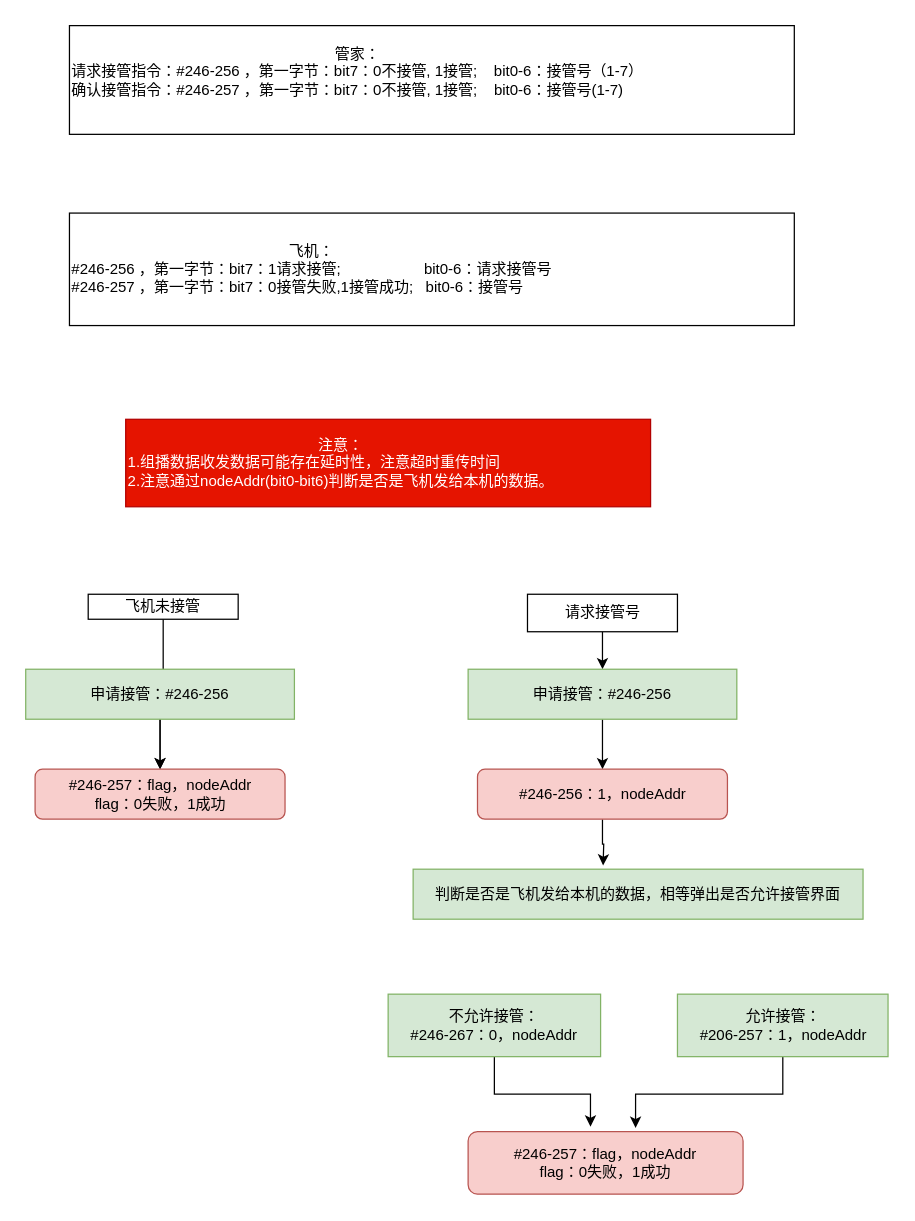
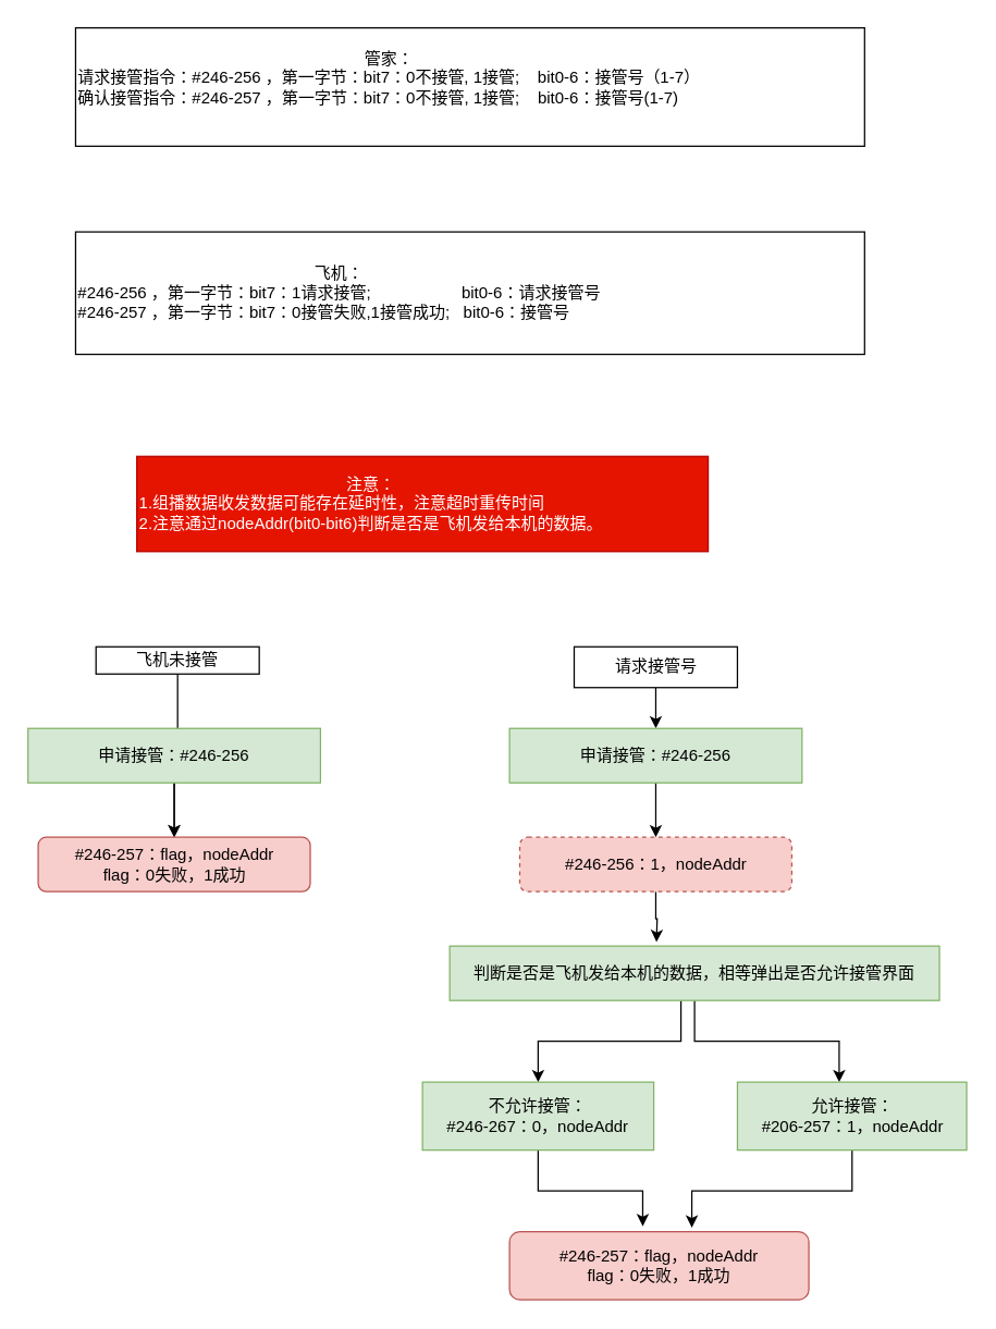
  <mxCell id="0" />
  <mxCell id="1" parent="0" />
  <mxCell id="2" value="" style="edgeStyle=orthogonalEdgeStyle;rounded=0;orthogonalLoop=1;jettySize=auto;html=1;" parent="1" source="3" target="8" edge="1"><mxGeometry relative="1" as="geometry" /></mxCell>
  <mxCell id="3" value="飞机未接管" style="rounded=0;whiteSpace=wrap;html=1;" parent="1" vertex="1"><mxGeometry x="70" y="475" width="120" height="20" as="geometry" /></mxCell>
  <mxCell id="4" value="" style="edgeStyle=orthogonalEdgeStyle;rounded=0;orthogonalLoop=1;jettySize=auto;html=1;" parent="1" source="5" target="12" edge="1"><mxGeometry relative="1" as="geometry" /></mxCell>
  <mxCell id="5" value="请求接管号" style="rounded=0;whiteSpace=wrap;html=1;" parent="1" vertex="1"><mxGeometry x="421.5" y="475" width="120" height="30" as="geometry" /></mxCell>
  <mxCell id="6" value="" style="edgeStyle=orthogonalEdgeStyle;rounded=0;orthogonalLoop=1;jettySize=auto;html=1;" parent="1" source="7" target="8" edge="1"><mxGeometry relative="1" as="geometry" /></mxCell>
  <mxCell id="7" value="申请接管：#246-256&lt;br&gt;" style="rounded=0;whiteSpace=wrap;html=1;fillColor=#d5e8d4;strokeColor=#82b366;" parent="1" vertex="1"><mxGeometry x="20" y="535" width="215" height="40" as="geometry" /></mxCell>
  <mxCell id="8" value="#246-257：flag，nodeAddr&lt;br&gt;flag：0失败，1成功" style="rounded=1;whiteSpace=wrap;html=1;fillColor=#f8cecc;strokeColor=#b85450;" parent="1" vertex="1"><mxGeometry x="27.5" y="615" width="200" height="40" as="geometry" /></mxCell>
  <mxCell id="9" value="&lt;div style=&quot;text-align: center&quot;&gt;&lt;span&gt;管家：&lt;/span&gt;&lt;/div&gt;请求接管指令：#246-256 ，&lt;span style=&quot;background-color: rgb(255 , 255 , 255)&quot;&gt;第一字节：bit7：0&lt;/span&gt;&lt;span style=&quot;background-color: rgb(255 , 255 , 255)&quot;&gt;不接管, 1接管; &amp;nbsp; &amp;nbsp;bit0-6：接管号（1-7）&lt;br&gt;&lt;div&gt;确认接管指令：&lt;span&gt;#246-257 ，&lt;/span&gt;第一字节：bit7：0不接管, 1接管; &amp;nbsp; &amp;nbsp;bit0-6：接管号(1-7)&lt;/div&gt;&lt;div&gt;&lt;br&gt;&lt;/div&gt;&lt;/span&gt;" style="rounded=0;whiteSpace=wrap;html=1;align=left;" parent="1" vertex="1"><mxGeometry x="55" y="20" width="580" height="87" as="geometry" /></mxCell>
  <mxCell id="10" value="&lt;div style=&quot;text-align: center&quot;&gt;&lt;span&gt;飞机：&lt;/span&gt;&lt;/div&gt;#246-256 ，&lt;span style=&quot;background-color: rgb(255 , 255 , 255)&quot;&gt;第一字节：bit7：&lt;/span&gt;&lt;span style=&quot;background-color: rgb(255 , 255 , 255)&quot;&gt;1请求接管; &amp;nbsp; &amp;nbsp; &amp;nbsp; &amp;nbsp; &amp;nbsp; &amp;nbsp; &amp;nbsp; &amp;nbsp; &amp;nbsp; &amp;nbsp;bit0-6：请求接管号&lt;br&gt;&lt;div&gt;&lt;span&gt;#246-257 ，&lt;/span&gt;第一字节：bit7：0接管失败,1接管成功; &amp;nbsp; bit0-6：接管号&lt;/div&gt;&lt;/span&gt;" style="rounded=0;whiteSpace=wrap;html=1;align=left;" parent="1" vertex="1"><mxGeometry x="55" y="170" width="580" height="90" as="geometry" /></mxCell>
  <mxCell id="11" value="" style="edgeStyle=orthogonalEdgeStyle;rounded=0;orthogonalLoop=1;jettySize=auto;html=1;" parent="1" source="12" target="14" edge="1"><mxGeometry relative="1" as="geometry" /></mxCell>
  <mxCell id="12" value="申请接管：#246-256&lt;br&gt;" style="rounded=0;whiteSpace=wrap;html=1;fillColor=#d5e8d4;strokeColor=#82b366;" parent="1" vertex="1"><mxGeometry x="374" y="535" width="215" height="40" as="geometry" /></mxCell>
  <mxCell id="13" value="" style="edgeStyle=orthogonalEdgeStyle;rounded=0;orthogonalLoop=1;jettySize=auto;html=1;" parent="1" source="14" edge="1"><mxGeometry relative="1" as="geometry"><mxPoint x="482" y="692" as="targetPoint" /></mxGeometry></mxCell>
- <mxCell id="14" value="#246-256：1，nodeAddr" style="rounded=1;whiteSpace=wrap;html=1;fillColor=#f8cecc;strokeColor=#b85450;" parent="1" vertex="1"><mxGeometry x="381.5" y="615" width="200" height="40" as="geometry" /></mxCell>
+ <mxCell id="14" value="#246-256：1，nodeAddr" style="rounded=1;whiteSpace=wrap;html=1;fillColor=#f8cecc;strokeColor=#b85450;dashed=1;" parent="1" vertex="1"><mxGeometry x="381.5" y="615" width="200" height="40" as="geometry" /></mxCell>
+ <mxCell id="15" value="" style="edgeStyle=orthogonalEdgeStyle;rounded=0;orthogonalLoop=1;jettySize=auto;html=1;" parent="1" source="17" target="19" edge="1"><mxGeometry relative="1" as="geometry"><Array as="points"><mxPoint x="500" y="765" /><mxPoint x="395" y="765" /></Array></mxGeometry></mxCell>
+ <mxCell id="16" style="edgeStyle=orthogonalEdgeStyle;rounded=0;orthogonalLoop=1;jettySize=auto;html=1;exitX=0.5;exitY=1;exitDx=0;exitDy=0;entryX=0.444;entryY=0;entryDx=0;entryDy=0;entryPerimeter=0;" parent="1" source="17" target="21" edge="1"><mxGeometry relative="1" as="geometry" /></mxCell>
  <mxCell id="17" value="&lt;span&gt;判断是否是飞机发给本机的数据，相等弹出是否允许接管界面&lt;/span&gt;" style="rounded=0;whiteSpace=wrap;html=1;fillColor=#d5e8d4;strokeColor=#82b366;" parent="1" vertex="1"><mxGeometry x="330" y="695" width="360" height="40" as="geometry" /></mxCell>
  <mxCell id="18" style="edgeStyle=orthogonalEdgeStyle;rounded=0;orthogonalLoop=1;jettySize=auto;html=1;exitX=0.5;exitY=1;exitDx=0;exitDy=0;entryX=0.445;entryY=-0.08;entryDx=0;entryDy=0;entryPerimeter=0;" parent="1" source="19" target="22" edge="1"><mxGeometry relative="1" as="geometry"><mxPoint x="490" y="885" as="targetPoint" /></mxGeometry></mxCell>
  <mxCell id="19" value="&lt;span&gt;不允许接管：&lt;br&gt;#246-267：0，&lt;/span&gt;nodeAddr" style="rounded=0;whiteSpace=wrap;html=1;fillColor=#d5e8d4;strokeColor=#82b366;" parent="1" vertex="1"><mxGeometry x="310" y="795" width="170" height="50" as="geometry" /></mxCell>
  <mxCell id="20" style="edgeStyle=orthogonalEdgeStyle;rounded=0;orthogonalLoop=1;jettySize=auto;html=1;entryX=0.609;entryY=-0.06;entryDx=0;entryDy=0;entryPerimeter=0;" parent="1" source="21" target="22" edge="1"><mxGeometry relative="1" as="geometry" /></mxCell>
  <mxCell id="21" value="&lt;span&gt;允许接管：&lt;/span&gt;&lt;br&gt;&lt;span&gt;#206-257：1，&lt;/span&gt;nodeAddr" style="rounded=0;whiteSpace=wrap;html=1;fillColor=#d5e8d4;strokeColor=#82b366;" parent="1" vertex="1"><mxGeometry x="541.5" y="795" width="168.5" height="50" as="geometry" /></mxCell>
  <mxCell id="22" value="&lt;span&gt;#246-257：flag，nodeAddr&lt;br&gt;flag：0失败，1成功&lt;br&gt;&lt;/span&gt;" style="rounded=1;whiteSpace=wrap;html=1;fillColor=#f8cecc;strokeColor=#b85450;" parent="1" vertex="1"><mxGeometry x="374" y="905" width="220" height="50" as="geometry" /></mxCell>
  <mxCell id="23" value="&lt;div style=&quot;text-align: center&quot;&gt;&lt;span&gt;注意：&lt;/span&gt;&lt;/div&gt;1.组播数据收发数据可能存在延时性，注意超时重传时间&lt;br&gt;2.注意通过nodeAddr(bit0-bit6)判断是否是飞机发给本机的数据。" style="rounded=0;whiteSpace=wrap;html=1;align=left;fillColor=#e51400;strokeColor=#B20000;fontColor=#ffffff;" parent="1" vertex="1"><mxGeometry x="100" y="335" width="420" height="70" as="geometry" /></mxCell>
